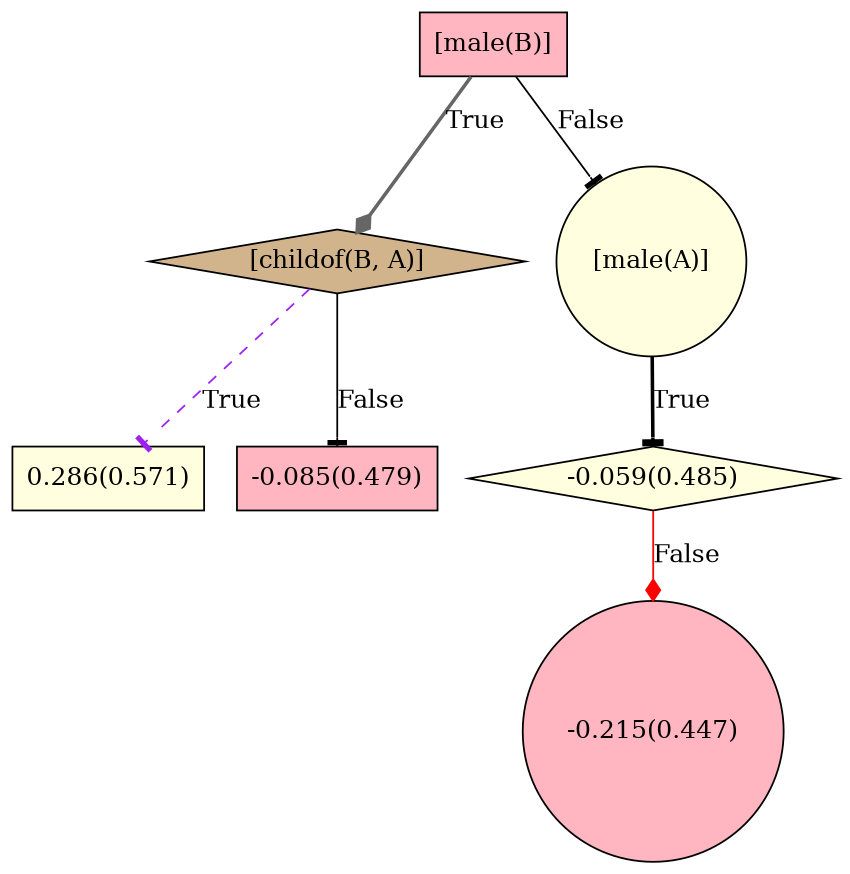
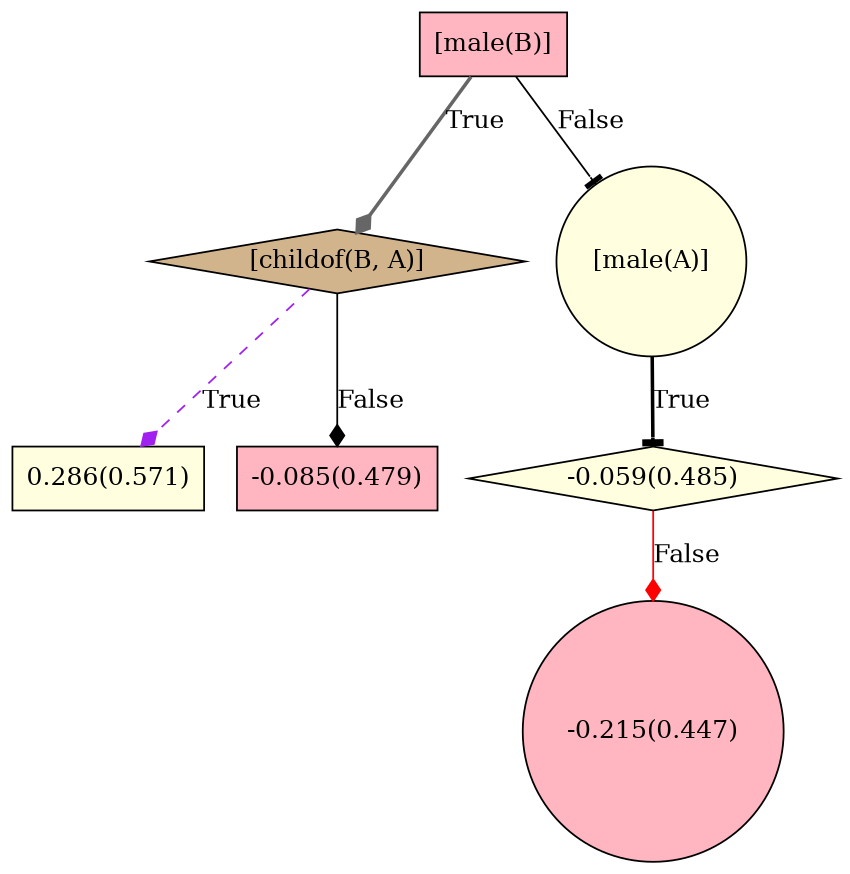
  digraph {
    node [fillcolor=lightpink shape=box style=filled]
    edge [arrowhead=diamond color=black style=solid]
    n1 [label="[male(B)]"]
    n2 [fillcolor=tan label="[childof(B, A)]" shape=diamond]
    n3 [fillcolor=lightyellow label="[male(A)]" shape=circle]
    n4 [fillcolor=lightyellow label="0.286(0.571)"]
    n5 [label="-0.085(0.479)"]
    n6 [fillcolor=lightyellow label="-0.059(0.485)" shape=diamond]
    n7 [label="-0.215(0.447)" shape=circle]
    n1 -> n2 [color=gray40 label=True style=bold]
    n1 -> n3 [arrowhead=tee label=False]
-   n2 -> n4 [arrowhead=tee color=purple label=True style=dashed]
-   n2 -> n5 [arrowhead=tee label=False]
+   n2 -> n4 [color=purple label=True style=dashed]
+   n2 -> n5 [label=False]
    n3 -> n6 [arrowhead=tee label=True style=bold]
    n6 -> n7 [color=red label=False]
  }
